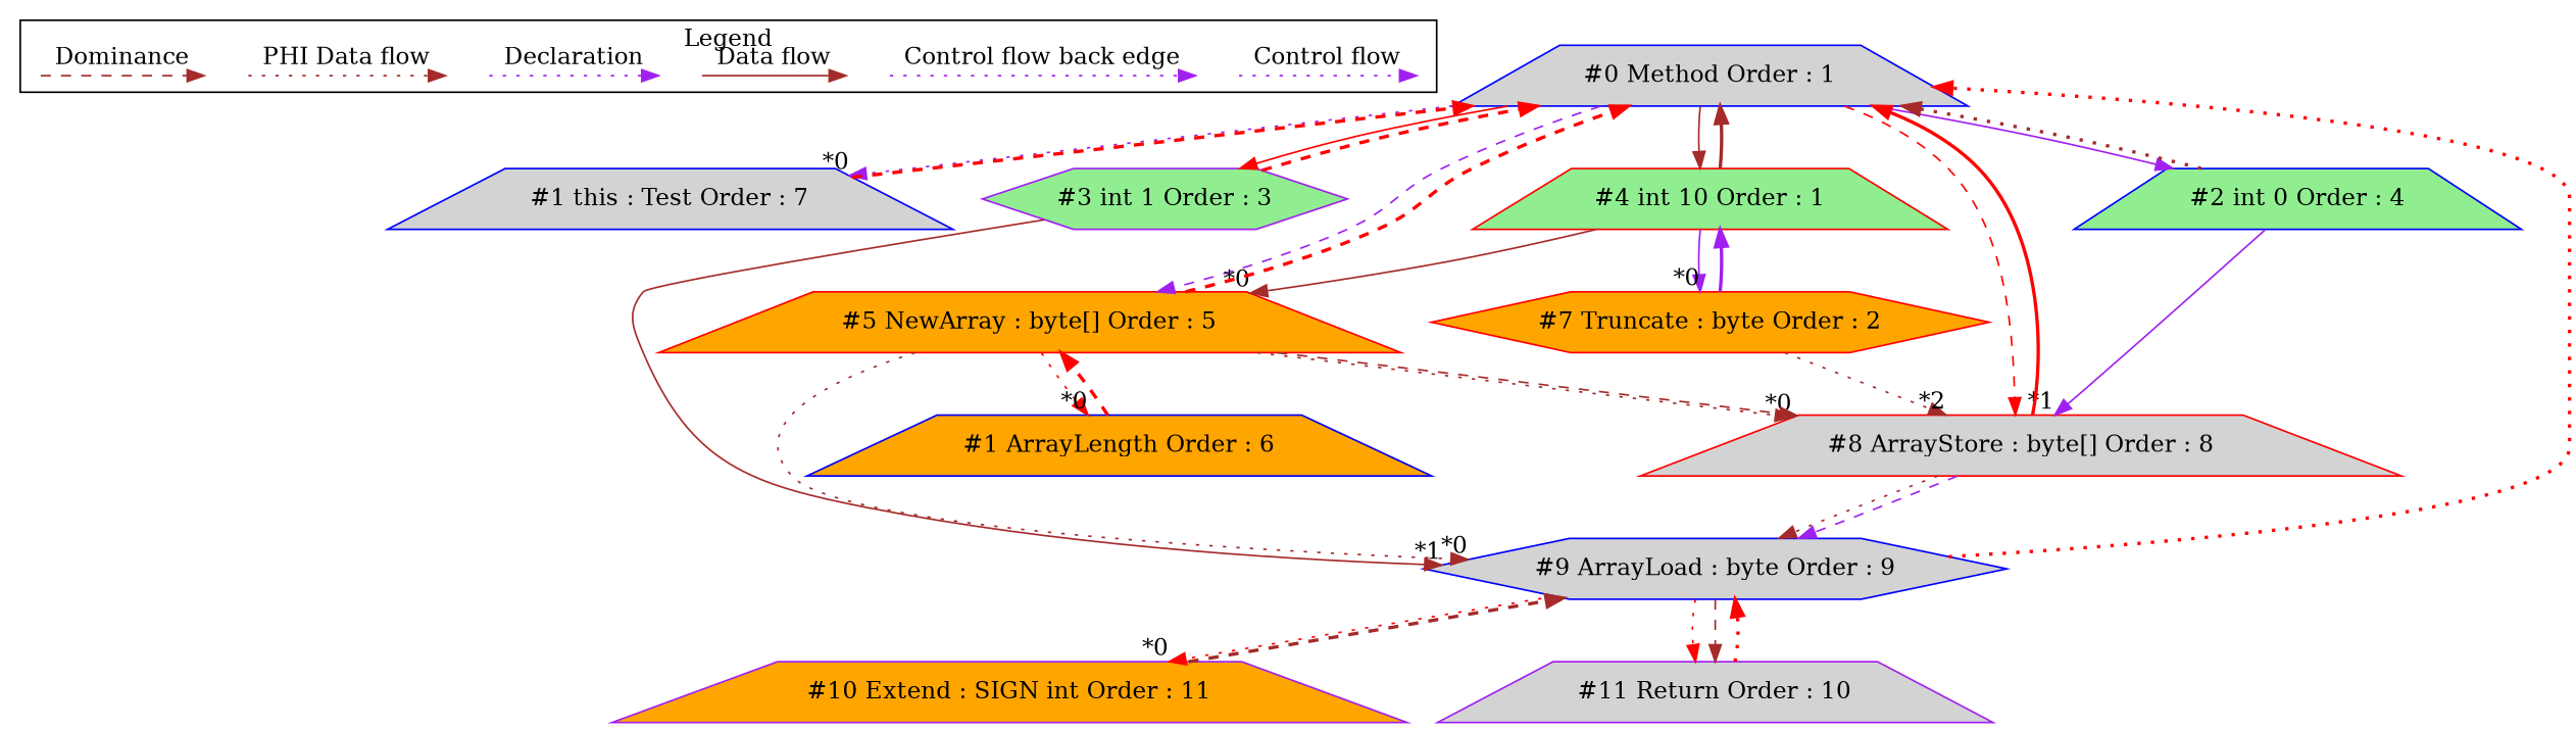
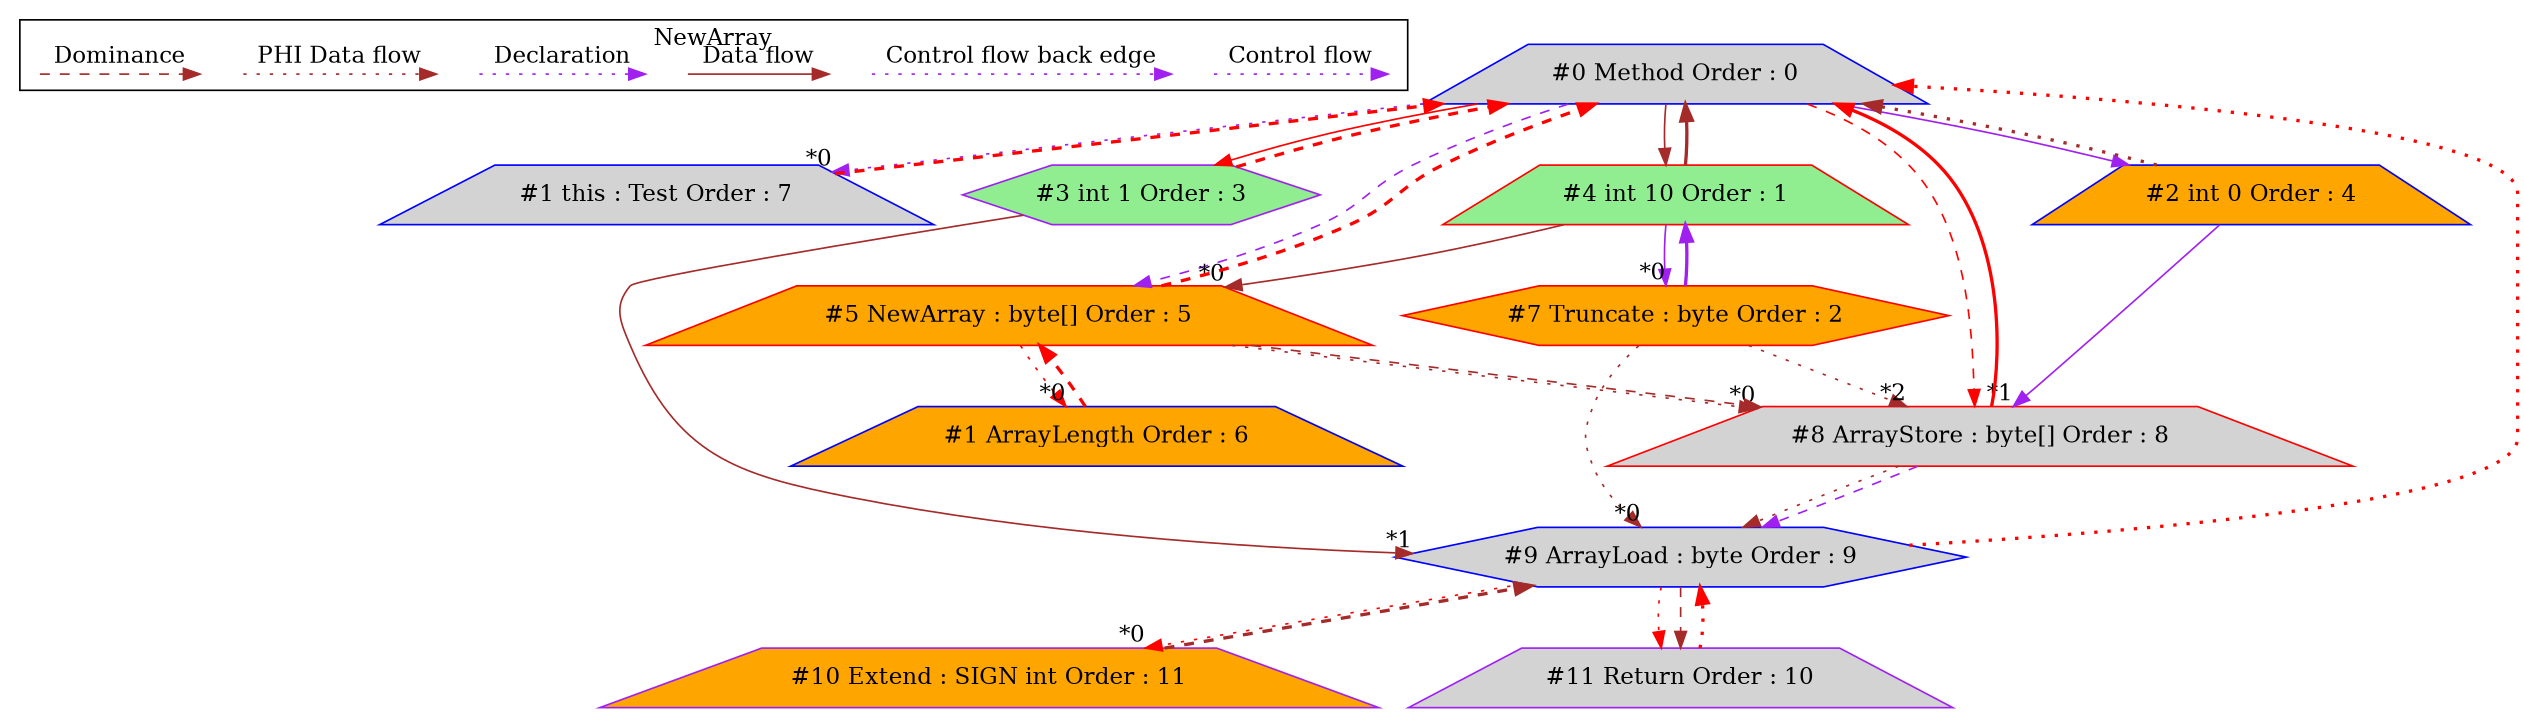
  digraph {
    ordering=in
    node [shape=point style=invis]
    edge [color=brown style=dotted]
    c0
    c1
    c2
    c3
    d0
    d1
    d2
    d3
    d4
    d5
    d6
    d7
-   n13 [color=blue fillcolor=lightgrey label="#0 Method Order : 1" shape=trapezium style=filled]
+   n13 [color=blue fillcolor=lightgrey label="#0 Method Order : 0" shape=trapezium style=filled]
    n14 [color=blue fillcolor=lightgrey label="#1 this : Test Order : 7" shape=trapezium style=filled]
-   n15 [color=blue fillcolor=lightgreen label="#2 int 0 Order : 4" shape=trapezium style=filled]
+   n15 [color=blue fillcolor=orange label="#2 int 0 Order : 4" shape=trapezium style=filled]
    n16 [color=purple fillcolor=lightgreen label="#3 int 1 Order : 3" shape=hexagon style=filled]
    n17 [color=red fillcolor=lightgreen label="#4 int 10 Order : 1" shape=trapezium style=filled]
    n18 [color=red fillcolor=orange label="#5 NewArray : byte[] Order : 5" shape=trapezium style=filled]
    n19 [color=red fillcolor=lightgrey label="#8 ArrayStore : byte[] Order : 8" shape=trapezium style=filled]
    n20 [color=blue fillcolor=lightgrey label="#9 ArrayLoad : byte Order : 9" shape=hexagon style=filled]
    n21 [color=red fillcolor=orange label="#7 Truncate : byte Order : 2" shape=hexagon style=filled]
    n22 [color=blue fillcolor=orange label="#1 ArrayLength Order : 6" shape=trapezium style=filled]
    n23 [color=purple fillcolor=orange label="#10 Extend : SIGN int Order : 11" shape=trapezium style=filled]
    n24 [color=purple fillcolor=lightgrey label="#11 Return Order : 10" shape=trapezium style=filled]
    subgraph cluster_1 {
-     label=Legend
+     label=NewArray
      subgraph sub_2 {
        label=Legend
        rank=same
        c0
        c1
        c2
        c3
        d0
        d1
        d2
        d3
        d4
        d5
        d6
        d7
      }
    }
    c0 -> c1 [color=purple label="Control flow"]
    c2 -> c3 [color=purple label="Control flow back edge"]
    d0 -> d1 [label="Data flow" style=solid]
    d2 -> d3 [color=purple label=Declaration]
    d4 -> d5 [label="PHI Data flow"]
    d6 -> d7 [label=Dominance style=dashed]
    n13 -> n14 [color=purple headlabel="*0" labeldistance=2]
    n13 -> n15 [color=purple style=solid]
    n13 -> n16 [color=red style=solid]
    n13 -> n17 [style=solid]
    n13 -> n18 [color=purple style=dashed]
    n13 -> n19 [color=red fontcolor=red labeldistance=2 style=dashed]
    n14 -> n13 [color=red dir=forward penwidth=2 style=dashed]
    n15 -> n13 [dir=forward penwidth=2]
    n15 -> n19 [color=purple headlabel="*1" labeldistance=2 style=solid]
    n16 -> n13 [color=red dir=forward penwidth=2 style=dashed]
    n16 -> n20 [headlabel="*1" labeldistance=2 style=solid]
    n17 -> n13 [dir=forward penwidth=2 style=solid]
    n17 -> n18 [headlabel="*0" labeldistance=2 style=solid]
    n17 -> n21 [color=purple headlabel="*0" labeldistance=2 style=solid]
    n18 -> n13 [color=red dir=forward penwidth=2 style=dashed]
    n18 -> n19 [headlabel="*0" labeldistance=2]
    n18 -> n19 [style=dashed]
-   n18 -> n20 [headlabel="*0" labeldistance=2]
+   n21 -> n20 [headlabel="*0" labeldistance=2]
    n18 -> n22 [color=red headlabel="*0" labeldistance=2]
    n19 -> n13 [color=red dir=forward penwidth=2 style=solid]
    n19 -> n20
    n19 -> n20 [color=purple fontcolor=red labeldistance=2 style=dashed]
    n20 -> n13 [color=red dir=forward penwidth=2]
    n20 -> n23 [color=red headlabel="*0" labeldistance=2]
    n20 -> n24 [color=red fontcolor=red labeldistance=2]
    n20 -> n24 [style=dashed]
    n21 -> n17 [color=purple dir=forward penwidth=2 style=solid]
    n21 -> n19 [headlabel="*2" labeldistance=2]
    n22 -> n18 [color=red dir=forward penwidth=2 style=dashed]
    n23 -> n20 [dir=forward penwidth=2 style=dashed]
    n24 -> n20 [color=red dir=forward penwidth=2]
  }
